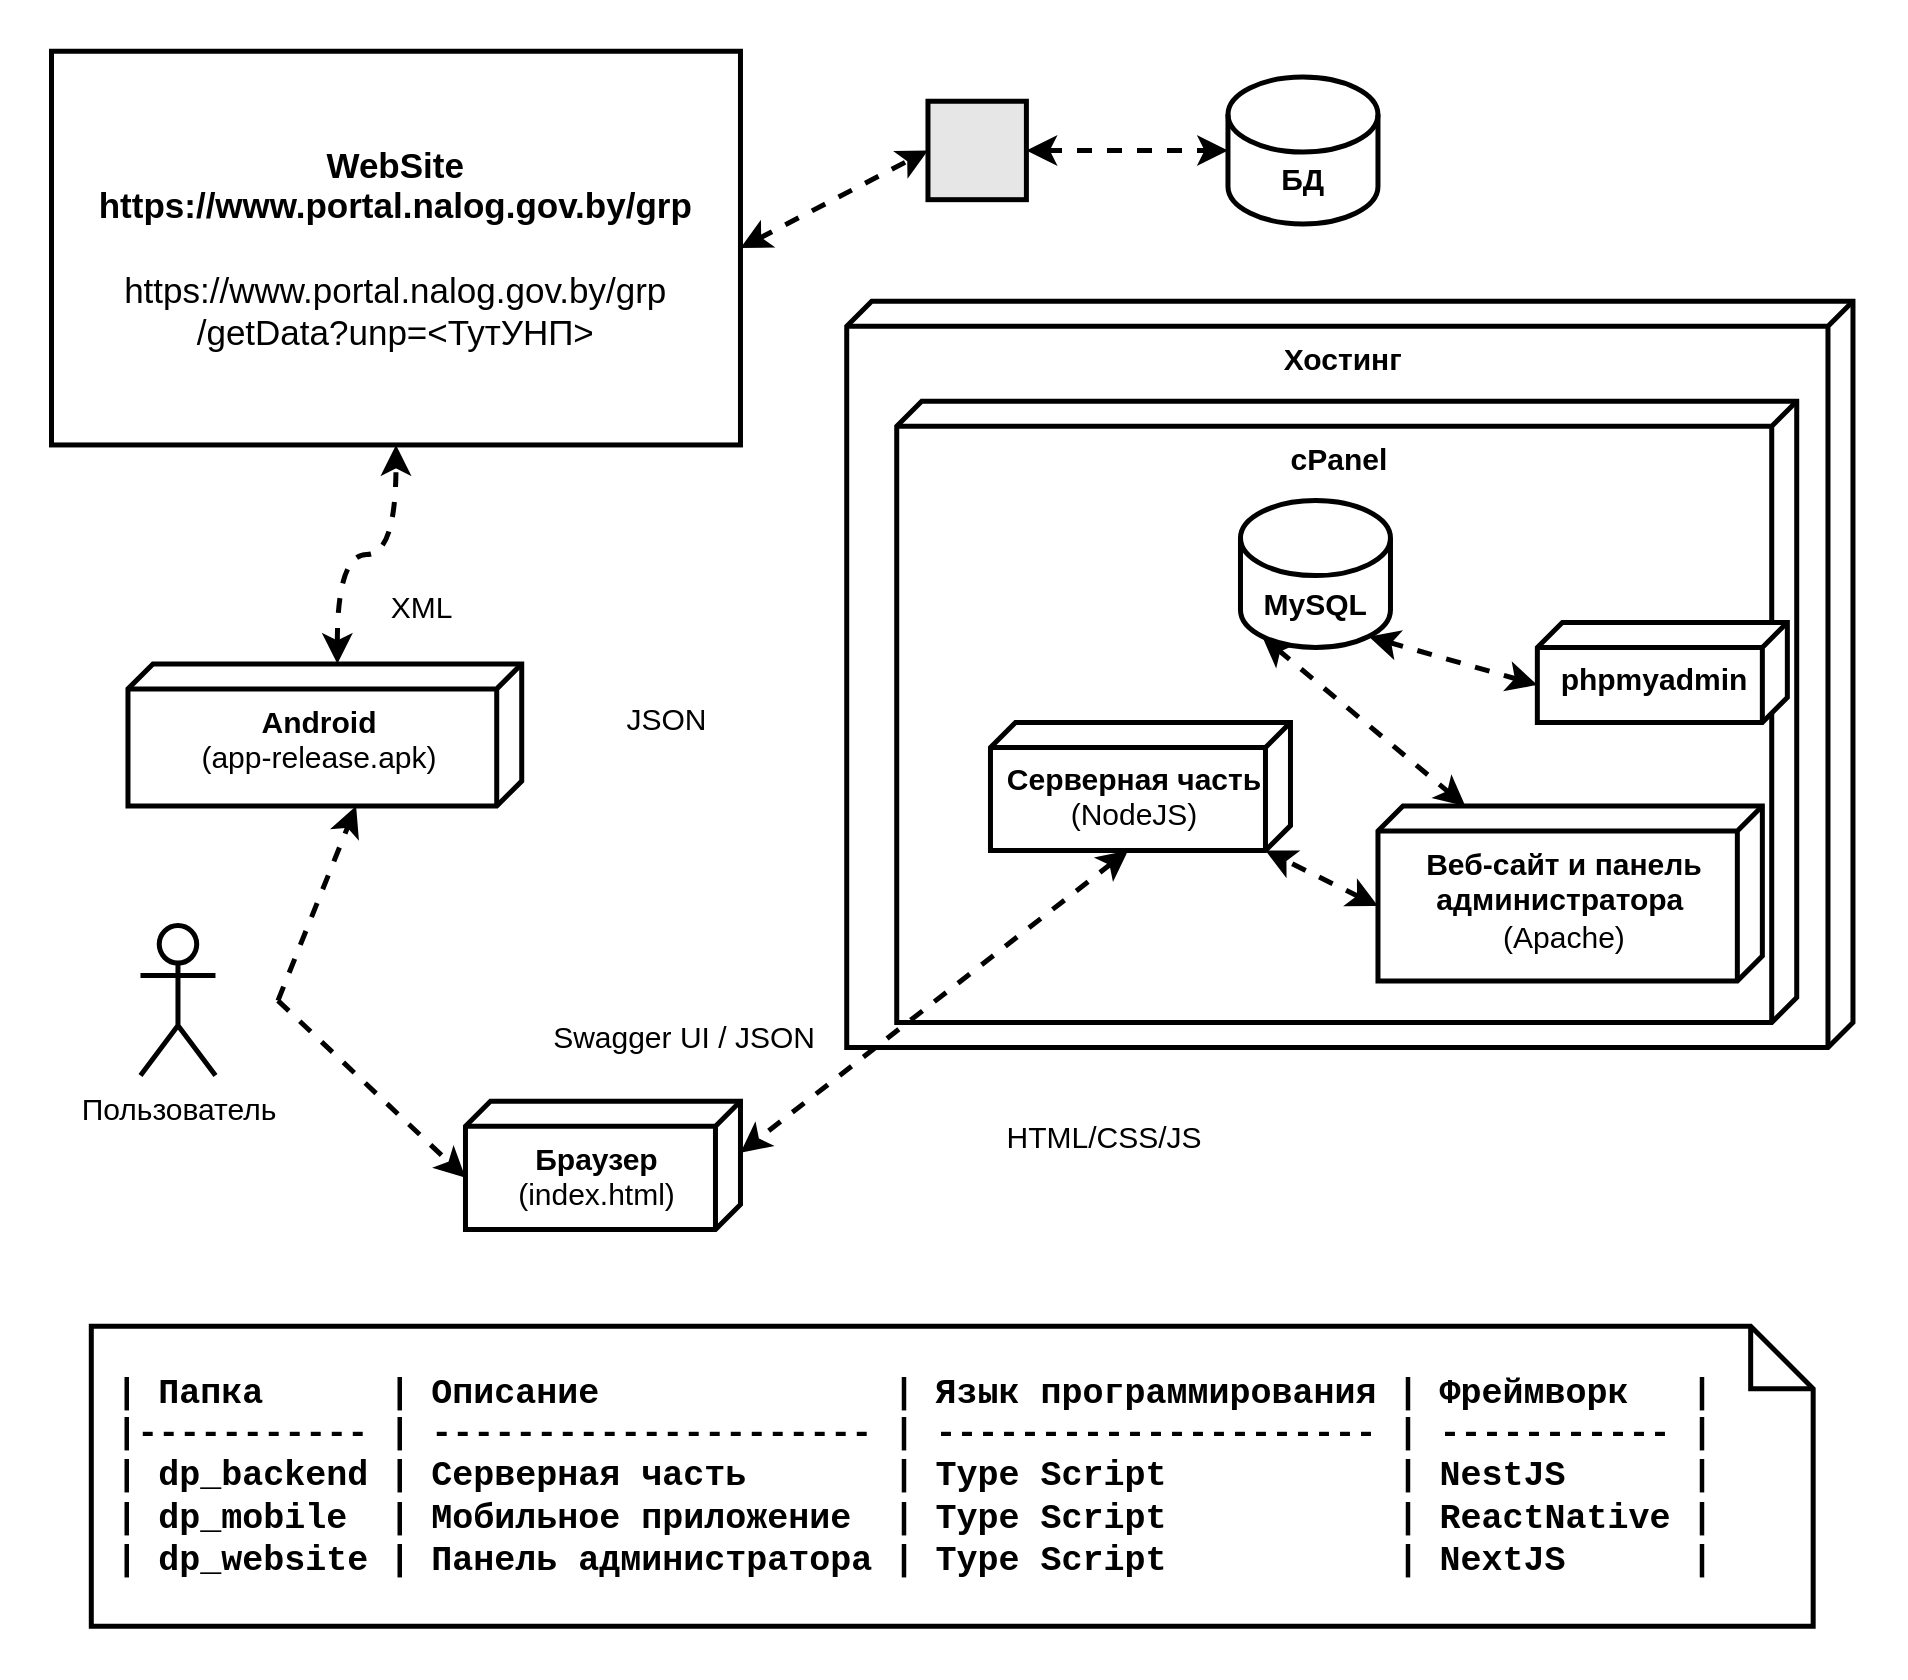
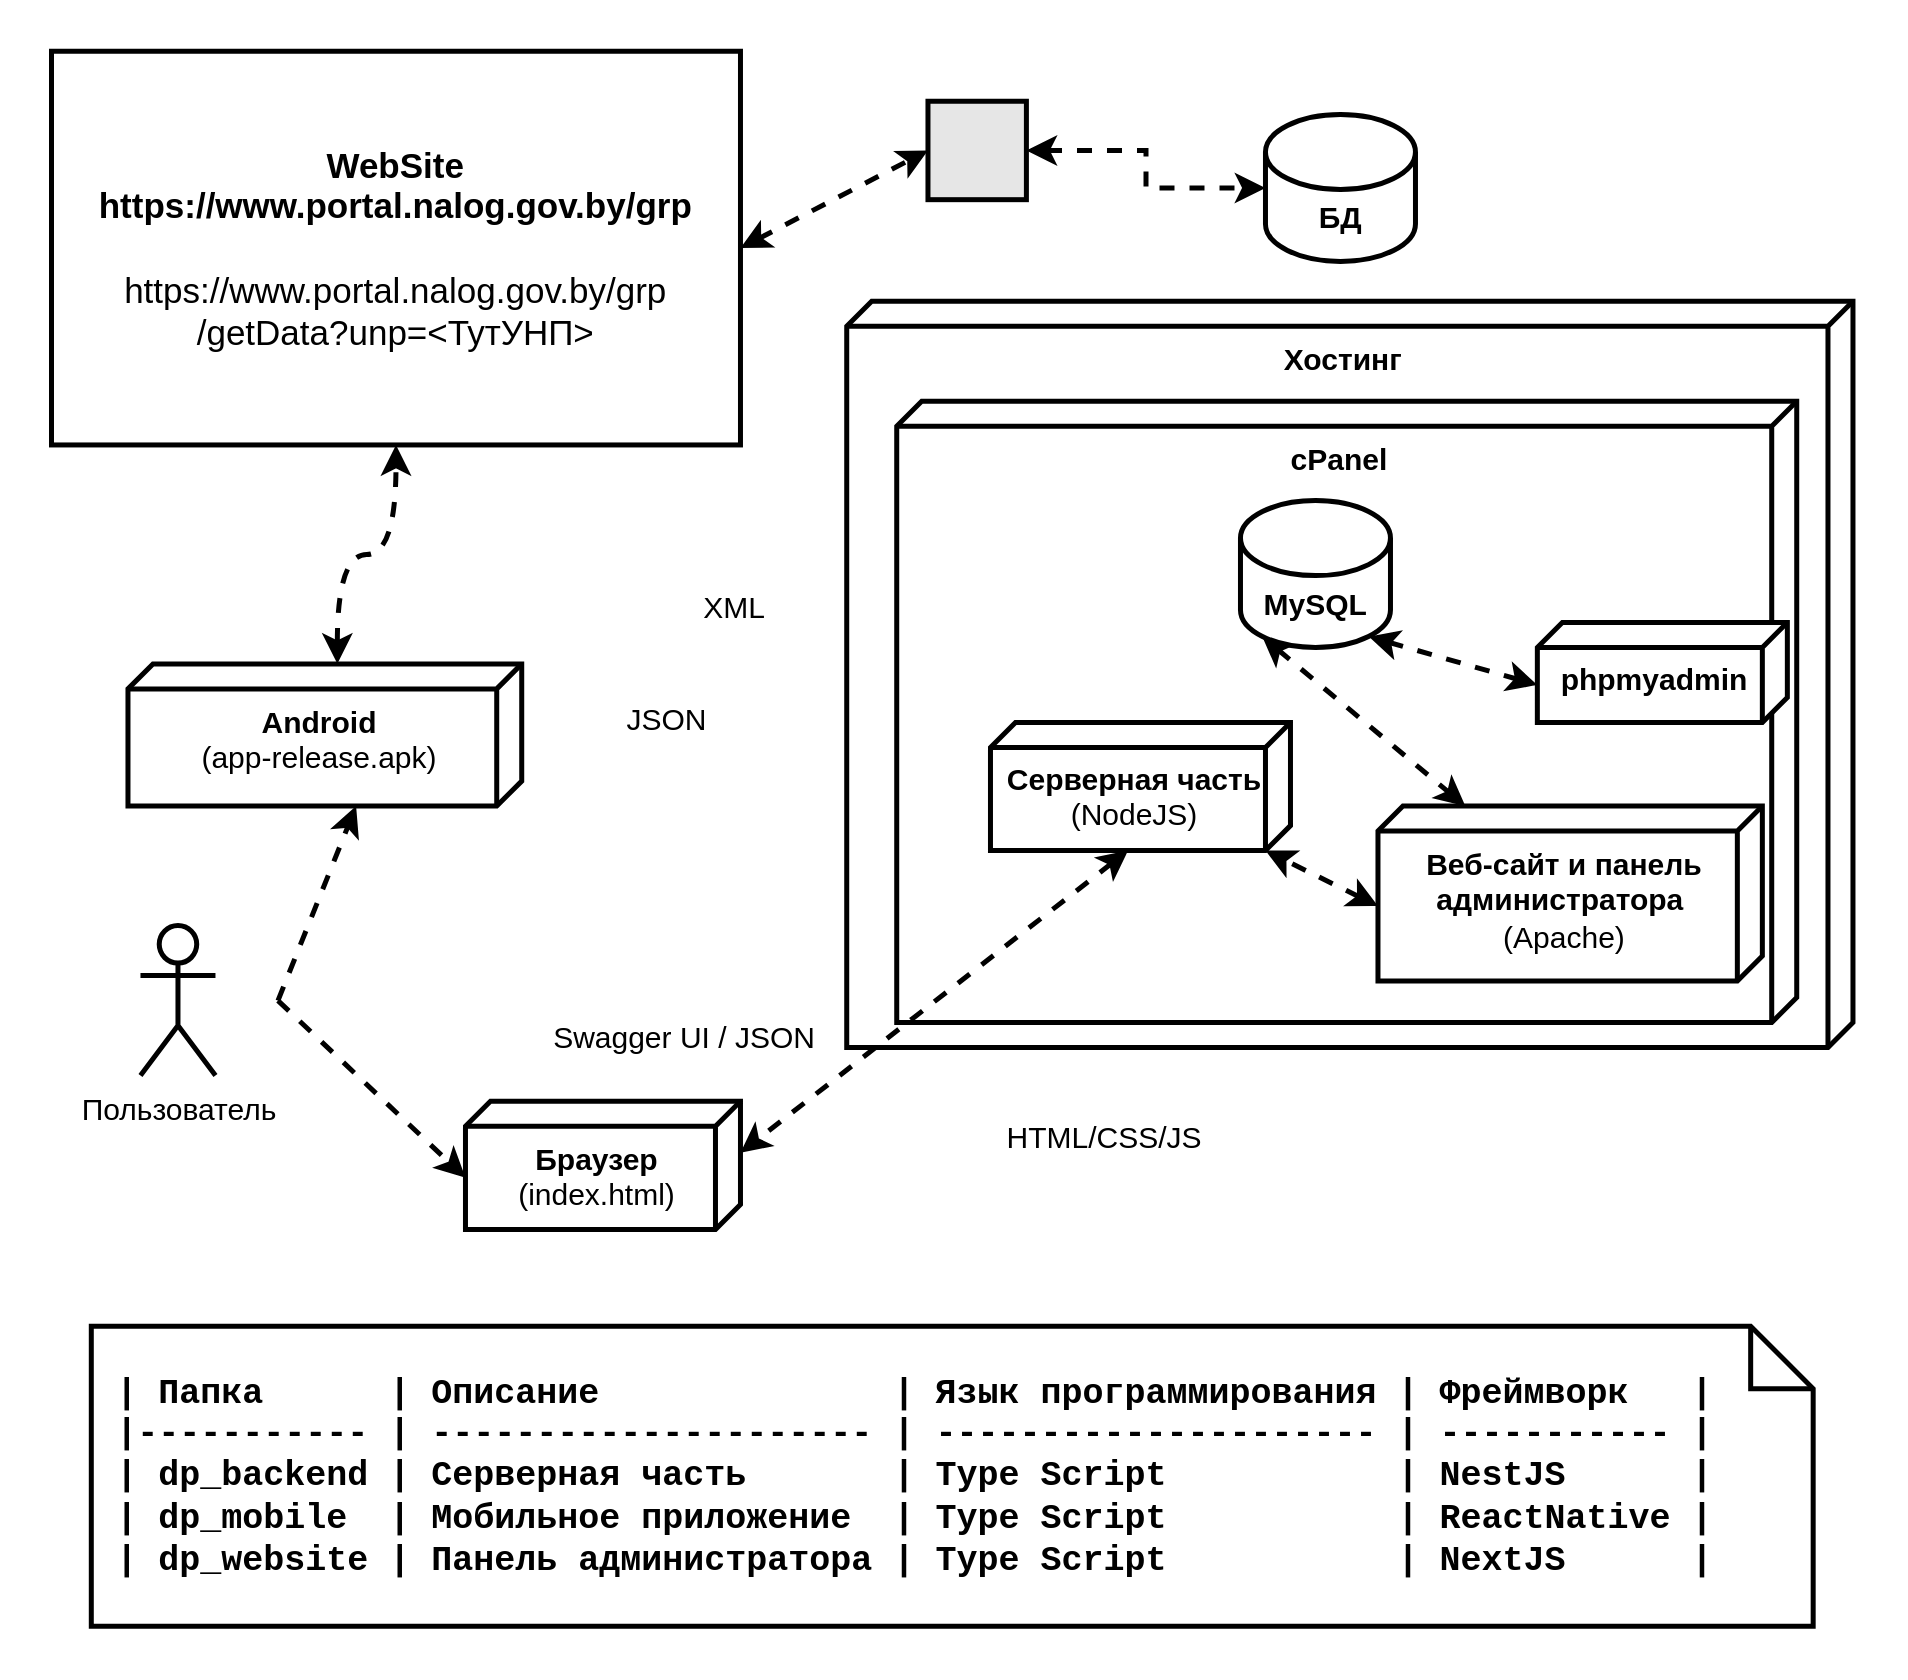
  <mxCell id="0" />
  <mxCell id="1" parent="0" />
  <mxCell id="2" style="rounded=0;orthogonalLoop=1;jettySize=auto;html=1;exitX=1;exitY=0.5;exitDx=0;exitDy=0;entryX=0;entryY=0.5;entryDx=0;entryDy=0;startArrow=classic;startFill=1;dashed=1;strokeWidth=2;" parent="1" source="3" target="5" edge="1"><mxGeometry relative="1" as="geometry" /></mxCell>
  <mxCell id="3" value="&lt;b style=&quot;font-size: 14px;&quot;&gt;WebSite&lt;br&gt;&lt;/b&gt;&lt;b style=&quot;border-color: var(--border-color); font-size: 14px;&quot;&gt;https://www.portal.nalog.gov.by/grp&lt;/b&gt;&lt;b style=&quot;font-size: 14px;&quot;&gt;&lt;br&gt;&lt;/b&gt;&lt;br style=&quot;font-size: 14px;&quot;&gt;https://www.portal.nalog.gov.by/grp&lt;br style=&quot;font-size: 14px;&quot;&gt;/getData?unp=&amp;lt;ТутУНП&amp;gt;" style="rounded=0;whiteSpace=wrap;html=1;fontSize=14;strokeWidth=2;" parent="1" vertex="1"><mxGeometry x="20" y="20" width="275.59" height="157.48" as="geometry" /></mxCell>
  <mxCell id="4" style="edgeStyle=orthogonalEdgeStyle;rounded=0;orthogonalLoop=1;jettySize=auto;html=1;exitX=1;exitY=0.5;exitDx=0;exitDy=0;entryX=0;entryY=0.5;entryDx=0;entryDy=0;entryPerimeter=0;strokeWidth=2;dashed=1;startArrow=classic;startFill=1;" parent="1" source="5" target="27" edge="1"><mxGeometry relative="1" as="geometry" /></mxCell>
  <mxCell id="5" value="" style="rounded=0;whiteSpace=wrap;html=1;fillColor=#E6E6E6;fontSize=14;strokeWidth=2;" parent="1" vertex="1"><mxGeometry x="370.59" y="40" width="39.37" height="39.37" as="geometry" /></mxCell>
  <mxCell id="6" style="rounded=0;orthogonalLoop=1;jettySize=auto;html=1;exitX=1;exitY=0.5;exitDx=0;exitDy=0;entryX=0;entryY=0;entryDx=56.89;entryDy=66.25;entryPerimeter=0;dashed=1;strokeWidth=2;" parent="1" source="8" target="18" edge="1"><mxGeometry relative="1" as="geometry" /></mxCell>
  <mxCell id="7" style="rounded=0;orthogonalLoop=1;jettySize=auto;html=1;exitX=1;exitY=0.5;exitDx=0;exitDy=0;entryX=0;entryY=0;entryDx=30.63;entryDy=110;entryPerimeter=0;dashed=1;strokeWidth=2;" parent="1" source="8" target="19" edge="1"><mxGeometry relative="1" as="geometry" /></mxCell>
  <mxCell id="8" value="" style="rounded=0;whiteSpace=wrap;html=1;fillColor=none;strokeColor=none;" parent="1" vertex="1"><mxGeometry x="30.59" y="339.74" width="80" height="120" as="geometry" /></mxCell>
  <mxCell id="9" value="&lt;b&gt;Хостинг&lt;/b&gt;" style="verticalAlign=top;align=center;shape=cube;size=10;direction=south;html=1;boundedLbl=1;spacingLeft=5;whiteSpace=wrap;strokeWidth=2;" parent="1" vertex="1"><mxGeometry x="338.09" y="120" width="402.5" height="298.48" as="geometry" /></mxCell>
  <mxCell id="10" value="&lt;b&gt;cPanel&lt;/b&gt;" style="verticalAlign=top;align=center;shape=cube;size=10;direction=south;fontStyle=0;html=1;boundedLbl=1;spacingLeft=5;whiteSpace=wrap;strokeWidth=2;" parent="1" vertex="1"><mxGeometry x="358.09" y="160" width="360" height="248.48" as="geometry" /></mxCell>
  <mxCell id="11" style="rounded=0;orthogonalLoop=1;jettySize=auto;html=1;exitX=0;exitY=0;exitDx=51.26;exitDy=65;exitPerimeter=0;entryX=0;entryY=0;entryDx=20.63;entryDy=0;entryPerimeter=0;dashed=1;startArrow=classic;startFill=1;strokeWidth=2;" parent="1" source="12" target="19" edge="1"><mxGeometry relative="1" as="geometry" /></mxCell>
  <mxCell id="12" value="&lt;b&gt;Серверная часть&lt;/b&gt;&lt;br&gt;(NodeJS)&lt;br&gt;" style="verticalAlign=top;align=center;shape=cube;size=10;direction=south;html=1;boundedLbl=1;spacingLeft=5;whiteSpace=wrap;strokeWidth=2;" parent="1" vertex="1"><mxGeometry x="395.59" y="288.48" width="120" height="51.26" as="geometry" /></mxCell>
  <mxCell id="13" style="edgeStyle=none;rounded=0;orthogonalLoop=1;jettySize=auto;html=1;exitX=0.855;exitY=1;exitDx=0;exitDy=-4.35;exitPerimeter=0;entryX=0;entryY=0;entryDx=25;entryDy=100;entryPerimeter=0;dashed=1;startArrow=classic;startFill=1;strokeWidth=2;" parent="1" source="15" target="26" edge="1"><mxGeometry relative="1" as="geometry" /></mxCell>
  <mxCell id="14" style="rounded=0;orthogonalLoop=1;jettySize=auto;html=1;exitX=0.145;exitY=1;exitDx=0;exitDy=-4.35;exitPerimeter=0;dashed=1;startArrow=classic;startFill=1;strokeWidth=2;" parent="1" source="15" target="21" edge="1"><mxGeometry relative="1" as="geometry" /></mxCell>
  <mxCell id="15" value="MySQL" style="shape=cylinder3;whiteSpace=wrap;html=1;boundedLbl=1;backgroundOutline=1;size=15;strokeWidth=2;fontStyle=1" parent="1" vertex="1"><mxGeometry x="495.59" y="199.74" width="60" height="58.74" as="geometry" /></mxCell>
  <mxCell id="16" value="Пользователь" style="shape=umlActor;verticalLabelPosition=bottom;verticalAlign=top;html=1;strokeWidth=2;" parent="1" vertex="1"><mxGeometry x="55.59" y="369.74" width="30" height="60" as="geometry" /></mxCell>
  <mxCell id="17" style="edgeStyle=orthogonalEdgeStyle;rounded=0;orthogonalLoop=1;jettySize=auto;html=1;exitX=0;exitY=0;exitDx=0;exitDy=73.75;exitPerimeter=0;entryX=0.5;entryY=1;entryDx=0;entryDy=0;elbow=vertical;curved=1;dashed=1;strokeWidth=2;startArrow=classic;startFill=1;" parent="1" source="18" target="3" edge="1"><mxGeometry relative="1" as="geometry" /></mxCell>
  <mxCell id="18" value="&lt;span&gt;Android&lt;/span&gt;&lt;br&gt;&lt;span style=&quot;font-weight: normal;&quot;&gt;(app-release.apk)&lt;/span&gt;" style="verticalAlign=top;align=center;shape=cube;size=10;direction=south;html=1;boundedLbl=1;spacingLeft=5;whiteSpace=wrap;strokeWidth=2;fontStyle=1" parent="1" vertex="1"><mxGeometry x="50.59" y="265.04" width="157.5" height="56.89" as="geometry" /></mxCell>
  <mxCell id="19" value="&lt;b&gt;Браузер&lt;/b&gt;&lt;br&gt;(index.html)" style="verticalAlign=top;align=center;shape=cube;size=10;direction=south;html=1;boundedLbl=1;spacingLeft=5;whiteSpace=wrap;strokeWidth=2;" parent="1" vertex="1"><mxGeometry x="185.59" y="440" width="110" height="51.26" as="geometry" /></mxCell>
  <mxCell id="20" style="edgeStyle=none;rounded=0;orthogonalLoop=1;jettySize=auto;html=1;exitX=0;exitY=0;exitDx=40;exitDy=153.75;exitPerimeter=0;entryX=0;entryY=0;entryDx=51.26;entryDy=10;entryPerimeter=0;strokeWidth=2;startArrow=classic;startFill=1;dashed=1;" parent="1" source="21" target="12" edge="1"><mxGeometry relative="1" as="geometry" /></mxCell>
  <mxCell id="21" value="&lt;b&gt;Веб-сайт и панель администратора&amp;nbsp;&lt;/b&gt;&lt;br&gt;(Apache)" style="verticalAlign=top;align=center;shape=cube;size=10;direction=south;html=1;boundedLbl=1;spacingLeft=5;whiteSpace=wrap;strokeWidth=2;" parent="1" vertex="1"><mxGeometry x="550.59" y="321.93" width="153.75" height="70" as="geometry" /></mxCell>
  <mxCell id="22" value="HTML/CSS/JS" style="text;html=1;align=center;verticalAlign=middle;resizable=0;points=[];autosize=1;strokeColor=none;fillColor=none;" parent="1" vertex="1"><mxGeometry x="390.59" y="440" width="100" height="30" as="geometry" /></mxCell>
- <mxCell id="23" value="XML" style="text;html=1;align=center;verticalAlign=middle;resizable=0;points=[];autosize=1;strokeColor=none;fillColor=none;" parent="1" vertex="1"><mxGeometry x="143.38" y="228.48" width="50" height="30" as="geometry" /></mxCell>
+ <mxCell id="23" value="XML" style="text;html=1;align=center;verticalAlign=middle;resizable=0;points=[];autosize=1;strokeColor=none;fillColor=none;" parent="1" vertex="1"><mxGeometry x="268.38" y="228.48" width="50" height="30" as="geometry" /></mxCell>
  <mxCell id="24" value="JSON" style="text;html=1;align=center;verticalAlign=middle;resizable=0;points=[];autosize=1;strokeColor=none;fillColor=none;" parent="1" vertex="1"><mxGeometry x="235.59" y="272.85" width="60" height="30" as="geometry" /></mxCell>
  <mxCell id="25" value="Swagger UI / JSON" style="text;html=1;align=center;verticalAlign=middle;resizable=0;points=[];autosize=1;strokeColor=none;fillColor=none;" parent="1" vertex="1"><mxGeometry x="208.09" y="399.74" width="130" height="30" as="geometry" /></mxCell>
  <mxCell id="26" value="phpmyadmin" style="verticalAlign=top;align=center;shape=cube;size=10;direction=south;html=1;boundedLbl=1;spacingLeft=5;whiteSpace=wrap;strokeWidth=2;fontStyle=1" parent="1" vertex="1"><mxGeometry x="614.34" y="248.48" width="100" height="40" as="geometry" /></mxCell>
- <mxCell id="27" value="БД" style="shape=cylinder3;whiteSpace=wrap;html=1;boundedLbl=1;backgroundOutline=1;size=15;strokeWidth=2;fontStyle=1" parent="1" vertex="1"><mxGeometry x="490.59" y="30.32" width="60" height="58.74" as="geometry" /></mxCell>
+ <mxCell id="27" value="БД" style="shape=cylinder3;whiteSpace=wrap;html=1;boundedLbl=1;backgroundOutline=1;size=15;strokeWidth=2;fontStyle=1" parent="1" vertex="1"><mxGeometry x="505.59" y="45.32" width="60" height="58.74" as="geometry" /></mxCell>
  <mxCell id="28" value="&amp;nbsp;| Папка&amp;nbsp; &amp;nbsp; &amp;nbsp; | Описание&amp;nbsp; &amp;nbsp; &amp;nbsp; &amp;nbsp; &amp;nbsp; &amp;nbsp; &amp;nbsp; | Язык программирования | Фреймворк&amp;nbsp; &amp;nbsp;|&lt;br&gt;&amp;nbsp;|----------- | --------------------- | --------------------- | ----------- |&amp;nbsp;&lt;br&gt;&amp;nbsp;| dp_backend | Серверная часть&amp;nbsp; &amp;nbsp; &amp;nbsp; &amp;nbsp;| Type Script&amp;nbsp; &amp;nbsp; &amp;nbsp; &amp;nbsp; &amp;nbsp; &amp;nbsp;| NestJS&amp;nbsp; &amp;nbsp; &amp;nbsp; |&lt;br style=&quot;font-size: 14px;&quot;&gt;&amp;nbsp;| dp_mobile&amp;nbsp; | Мобильное приложение&amp;nbsp; | Type Script&amp;nbsp; &amp;nbsp; &amp;nbsp; &amp;nbsp; &amp;nbsp; &amp;nbsp;| ReactNative |&lt;br style=&quot;font-size: 14px;&quot;&gt;&amp;nbsp;| dp_website | Панель администратора | Type Script&amp;nbsp; &amp;nbsp; &amp;nbsp; &amp;nbsp; &amp;nbsp; &amp;nbsp;| NextJS&amp;nbsp; &amp;nbsp; &amp;nbsp; |" style="shape=note2;boundedLbl=1;whiteSpace=wrap;html=1;size=25;verticalAlign=middle;align=left;strokeWidth=2;fontFamily=Courier New;labelPosition=center;verticalLabelPosition=middle;fontStyle=1;fontSize=14;" parent="1" vertex="1"><mxGeometry x="35.92" y="530" width="688.75" height="120" as="geometry" /></mxCell>
